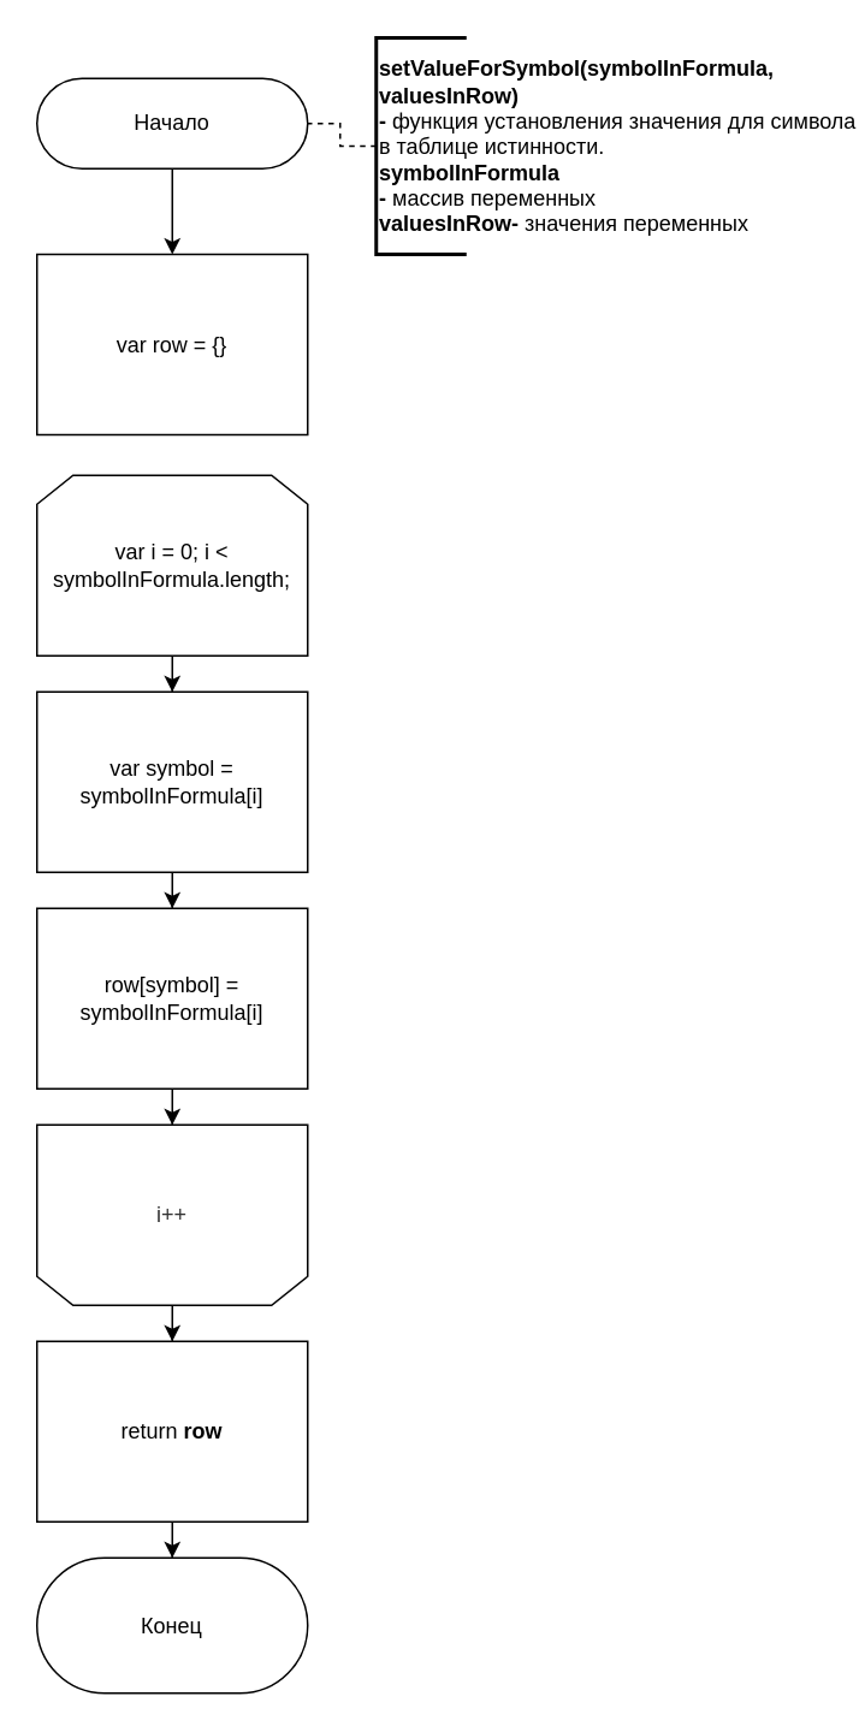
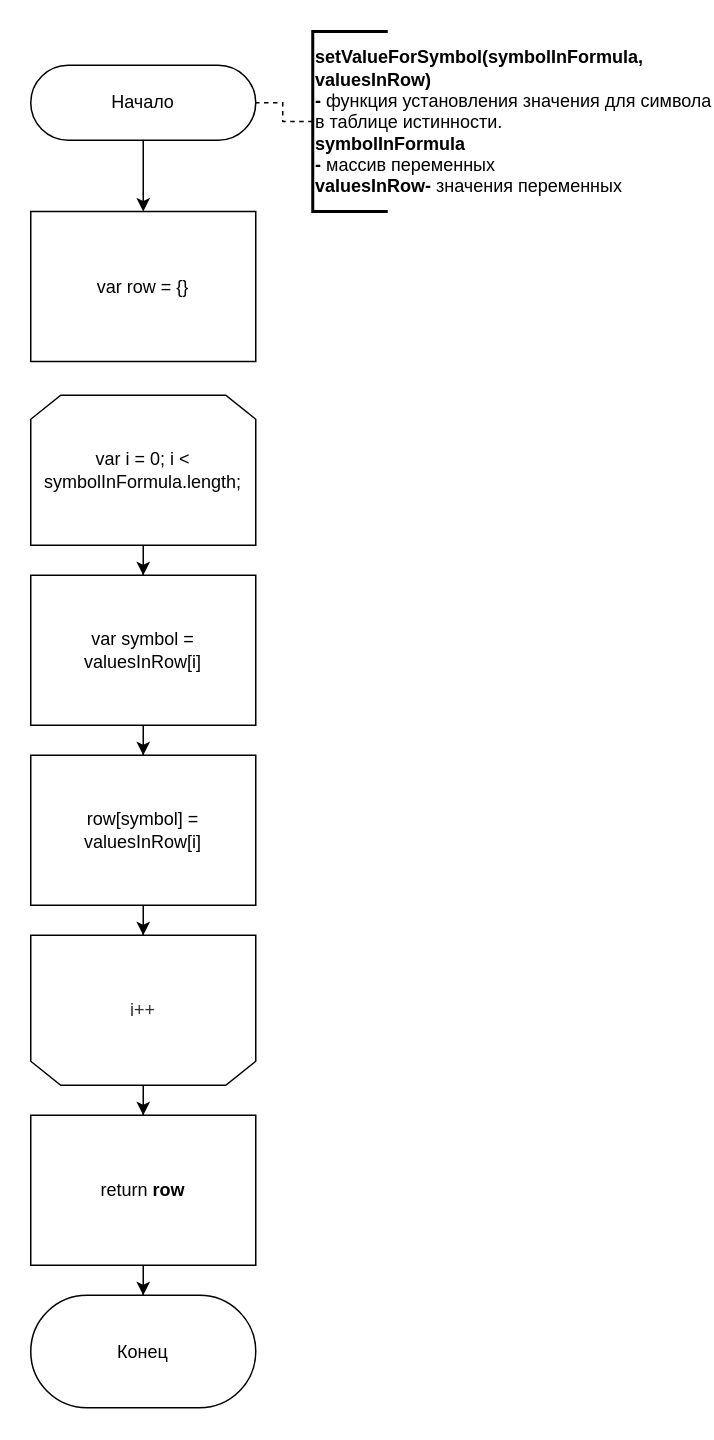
  <mxCell id="0" />
  <mxCell id="1" parent="0" />
  <mxCell id="2" value="" style="edgeStyle=orthogonalEdgeStyle;rounded=0;orthogonalLoop=1;jettySize=auto;html=1;" parent="1" source="3" target="7" edge="1"><mxGeometry relative="1" as="geometry" /></mxCell>
  <mxCell id="3" value="Начало&lt;br&gt;" style="whiteSpace=wrap;html=1;rounded=1;arcSize=50;align=center;verticalAlign=middle;container=1;recursiveResize=0;strokeWidth=1;autosize=1;spacing=4;treeFolding=1;" parent="1" vertex="1"><mxGeometry x="20" y="43" width="150" height="50" as="geometry" /></mxCell>
  <mxCell id="4" style="edgeStyle=orthogonalEdgeStyle;rounded=0;orthogonalLoop=1;jettySize=auto;html=1;exitX=0;exitY=0.5;exitDx=0;exitDy=0;exitPerimeter=0;entryX=1;entryY=0.5;entryDx=0;entryDy=0;strokeColor=none;" parent="1" source="6" target="3" edge="1"><mxGeometry relative="1" as="geometry" /></mxCell>
  <mxCell id="5" style="edgeStyle=orthogonalEdgeStyle;rounded=0;orthogonalLoop=1;jettySize=auto;html=1;endArrow=none;endFill=0;strokeWidth=1;dashed=1;" parent="1" source="6" target="3" edge="1"><mxGeometry relative="1" as="geometry" /></mxCell>
  <mxCell id="6" value="&lt;b&gt;setValueForSymbol&lt;/b&gt;&lt;b&gt;(symbolInFormula,&amp;nbsp;&lt;/b&gt;&lt;b&gt;&lt;br&gt;&lt;/b&gt;&lt;div&gt;&lt;b&gt;valuesInRow)&lt;/b&gt;&lt;/div&gt;&lt;div&gt;&lt;b&gt;- &lt;/b&gt;функция установления значения для символа&lt;/div&gt;&lt;div&gt;в таблице истинности.&lt;/div&gt;&lt;b&gt;symbolInFormula&lt;/b&gt;&lt;div&gt;&lt;b&gt;- &lt;/b&gt;массив переменных&lt;/div&gt;&lt;div&gt;&lt;b&gt;valuesInRow- &lt;/b&gt;значения переменных&lt;br&gt;&lt;/div&gt;" style="strokeWidth=2;html=1;shape=mxgraph.flowchart.annotation_1;align=left;pointerEvents=1" parent="1" vertex="1"><mxGeometry x="208" y="20.5" width="50" height="120" as="geometry" /></mxCell>
  <mxCell id="7" value="var row = {}" style="rounded=0;whiteSpace=wrap;html=1;" parent="1" vertex="1"><mxGeometry x="20" y="140.5" width="150" height="100" as="geometry" /></mxCell>
  <mxCell id="8" value="" style="edgeStyle=orthogonalEdgeStyle;rounded=0;orthogonalLoop=1;jettySize=auto;html=1;" parent="1" source="9" target="11" edge="1"><mxGeometry relative="1" as="geometry" /></mxCell>
  <mxCell id="9" value="var i = 0; i &amp;lt; symbolInFormula.length;" style="shape=loopLimit;whiteSpace=wrap;html=1;" parent="1" vertex="1"><mxGeometry x="20" y="263" width="150" height="100" as="geometry" /></mxCell>
  <mxCell id="10" value="" style="edgeStyle=orthogonalEdgeStyle;rounded=0;orthogonalLoop=1;jettySize=auto;html=1;" parent="1" source="11" target="13" edge="1"><mxGeometry relative="1" as="geometry" /></mxCell>
- <mxCell id="11" value="var symbol = symbolInFormula[i]" style="rounded=0;whiteSpace=wrap;html=1;" parent="1" vertex="1"><mxGeometry x="20" y="383" width="150" height="100" as="geometry" /></mxCell>
+ <mxCell id="11" value="var symbol = valuesInRow[i]" style="rounded=0;whiteSpace=wrap;html=1;" parent="1" vertex="1"><mxGeometry x="20" y="383" width="150" height="100" as="geometry" /></mxCell>
  <mxCell id="12" value="" style="edgeStyle=orthogonalEdgeStyle;rounded=0;orthogonalLoop=1;jettySize=auto;html=1;" parent="1" source="13" target="15" edge="1"><mxGeometry relative="1" as="geometry" /></mxCell>
- <mxCell id="13" value="row[symbol] = symbolInFormula[i]" style="rounded=0;whiteSpace=wrap;html=1;" parent="1" vertex="1"><mxGeometry x="20" y="503" width="150" height="100" as="geometry" /></mxCell>
+ <mxCell id="13" value="row[symbol] = valuesInRow[i]" style="rounded=0;whiteSpace=wrap;html=1;" parent="1" vertex="1"><mxGeometry x="20" y="503" width="150" height="100" as="geometry" /></mxCell>
  <mxCell id="14" value="" style="edgeStyle=orthogonalEdgeStyle;rounded=0;orthogonalLoop=1;jettySize=auto;html=1;" parent="1" source="15" target="17" edge="1"><mxGeometry relative="1" as="geometry" /></mxCell>
  <mxCell id="15" value="i++" style="shape=loopLimit;whiteSpace=wrap;html=1;rotation=0;textOpacity=80;direction=east;flipH=0;flipV=1;" parent="1" vertex="1"><mxGeometry x="20" y="623" width="150" height="100" as="geometry" /></mxCell>
  <mxCell id="16" value="" style="edgeStyle=orthogonalEdgeStyle;rounded=0;orthogonalLoop=1;jettySize=auto;html=1;" parent="1" source="17" target="18" edge="1"><mxGeometry relative="1" as="geometry" /></mxCell>
  <mxCell id="17" value="return &lt;b&gt;row&lt;/b&gt;" style="rounded=0;whiteSpace=wrap;html=1;strokeWidth=1;" parent="1" vertex="1"><mxGeometry x="20" y="743" width="150" height="100" as="geometry" /></mxCell>
  <mxCell id="18" value="Конец&lt;br&gt;" style="whiteSpace=wrap;html=1;rounded=1;arcSize=50;align=center;verticalAlign=middle;container=1;recursiveResize=0;strokeWidth=1;autosize=1;spacing=4;treeFolding=1;" parent="1" vertex="1"><mxGeometry x="20" y="863" width="150" height="75" as="geometry" /></mxCell>
